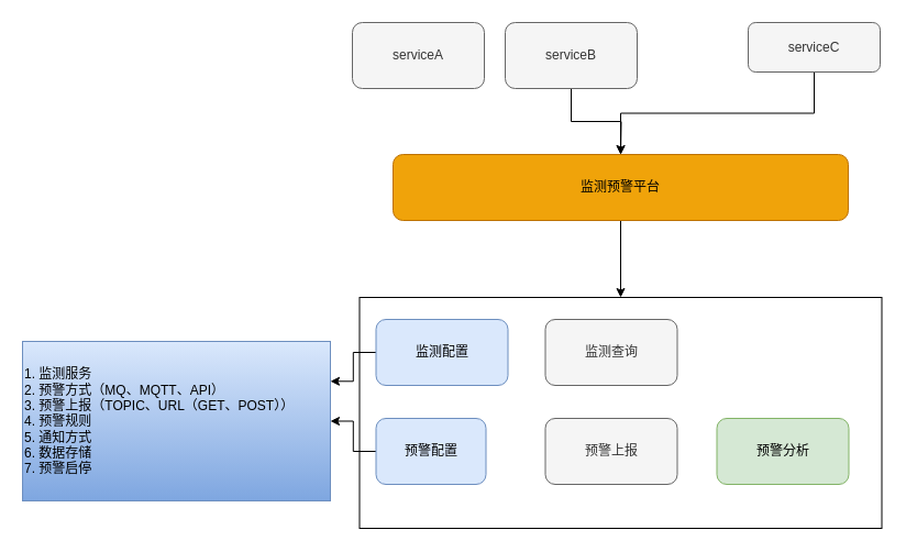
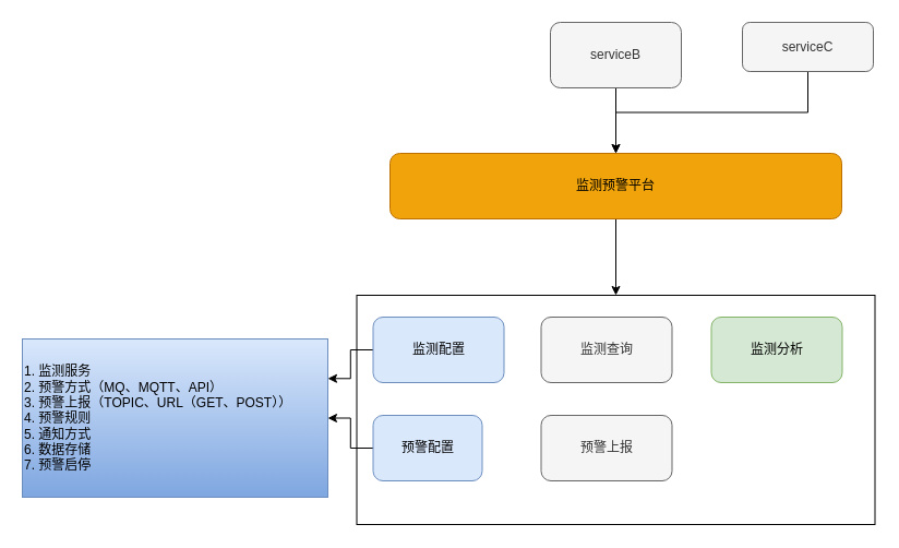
  <mxCell id="0" />
  <mxCell id="1" parent="0" />
- <mxCell id="2" value="serviceA" style="rounded=1;whiteSpace=wrap;html=1;fillColor=#f5f5f5;fontColor=#333333;strokeColor=#666666;" parent="1" vertex="1"><mxGeometry x="320" y="20" width="120" height="60" as="geometry" /></mxCell>
  <mxCell id="3" style="edgeStyle=orthogonalEdgeStyle;rounded=0;orthogonalLoop=1;jettySize=auto;html=1;exitX=0.5;exitY=1;exitDx=0;exitDy=0;" parent="1" source="4" edge="1"><mxGeometry relative="1" as="geometry"><mxPoint x="564" y="140" as="targetPoint" /></mxGeometry></mxCell>
- <mxCell id="4" value="serviceB" style="rounded=1;whiteSpace=wrap;html=1;fillColor=#f5f5f5;fontColor=#333333;strokeColor=#666666;" parent="1" vertex="1"><mxGeometry x="459" y="20" width="120" height="60" as="geometry" /></mxCell>
- <mxCell id="5" style="edgeStyle=orthogonalEdgeStyle;rounded=0;orthogonalLoop=1;jettySize=auto;html=1;exitX=0.5;exitY=1;exitDx=0;exitDy=0;entryX=0.5;entryY=0;entryDx=0;entryDy=0;endArrow=open;" parent="1" source="6" target="8" edge="1"><mxGeometry relative="1" as="geometry" /></mxCell>
+ <mxCell id="4" value="serviceB" style="rounded=1;whiteSpace=wrap;html=1;fillColor=#f5f5f5;fontColor=#333333;strokeColor=#666666;" parent="1" vertex="1"><mxGeometry x="504" y="20" width="120" height="60" as="geometry" /></mxCell>
+ <mxCell id="5" style="edgeStyle=orthogonalEdgeStyle;rounded=0;orthogonalLoop=1;jettySize=auto;html=1;exitX=0.5;exitY=1;exitDx=0;exitDy=0;entryX=0.5;entryY=0;entryDx=0;entryDy=0;" parent="1" source="6" target="8" edge="1"><mxGeometry relative="1" as="geometry" /></mxCell>
  <mxCell id="6" value="serviceC" style="rounded=1;whiteSpace=wrap;html=1;fillColor=#f5f5f5;fontColor=#333333;strokeColor=#666666;" parent="1" vertex="1"><mxGeometry x="680" y="20" width="120" height="45" as="geometry" /></mxCell>
  <mxCell id="7" style="edgeStyle=orthogonalEdgeStyle;rounded=0;orthogonalLoop=1;jettySize=auto;html=1;exitX=0.5;exitY=1;exitDx=0;exitDy=0;entryX=0.5;entryY=0;entryDx=0;entryDy=0;" parent="1" source="8" target="10" edge="1"><mxGeometry relative="1" as="geometry" /></mxCell>
  <mxCell id="8" value="监测预警平台" style="rounded=1;whiteSpace=wrap;html=1;fillColor=#f0a30a;fontColor=#000000;strokeColor=#BD7000;" parent="1" vertex="1"><mxGeometry x="357" y="140" width="414" height="60" as="geometry" /></mxCell>
  <mxCell id="9" value="1.&amp;nbsp;监测服务&lt;br&gt;2.&amp;nbsp;预警方式（MQ、MQTT、API）&lt;br&gt;3.&amp;nbsp;预警上报（TOPIC、URL（GET、POST））&lt;br&gt;4.&amp;nbsp;预警规则&lt;br&gt;5.&amp;nbsp;通知方式&lt;br&gt;6.&amp;nbsp;数据存储&lt;br&gt;7.&amp;nbsp;预警启停&amp;nbsp;" style="rounded=0;whiteSpace=wrap;html=1;align=left;fillColor=#dae8fc;strokeColor=#6c8ebf;gradientColor=#7ea6e0;" parent="1" vertex="1"><mxGeometry x="20" y="310" width="280" height="145" as="geometry" /></mxCell>
  <mxCell id="10" value="" style="rounded=0;whiteSpace=wrap;html=1;align=left;" parent="1" vertex="1"><mxGeometry x="326.5" y="270" width="475" height="210" as="geometry" /></mxCell>
  <mxCell id="11" style="edgeStyle=orthogonalEdgeStyle;rounded=0;orthogonalLoop=1;jettySize=auto;html=1;entryX=1;entryY=0.25;entryDx=0;entryDy=0;" parent="1" source="12" target="9" edge="1"><mxGeometry relative="1" as="geometry" /></mxCell>
  <mxCell id="12" value="监测配置" style="rounded=1;whiteSpace=wrap;html=1;fillColor=#dae8fc;strokeColor=#6c8ebf;" parent="1" vertex="1"><mxGeometry x="341.5" y="290" width="120" height="60" as="geometry" /></mxCell>
  <mxCell id="13" value="监测查询" style="rounded=1;whiteSpace=wrap;html=1;fillColor=#f5f5f5;fontColor=#333333;strokeColor=#666666;" parent="1" vertex="1"><mxGeometry x="495.5" y="290" width="120" height="60" as="geometry" /></mxCell>
+ <mxCell id="14" value="监测分析" style="rounded=1;whiteSpace=wrap;html=1;fillColor=#d5e8d4;strokeColor=#82b366;" parent="1" vertex="1"><mxGeometry x="651.5" y="290" width="120" height="60" as="geometry" /></mxCell>
  <mxCell id="15" style="edgeStyle=orthogonalEdgeStyle;rounded=0;orthogonalLoop=1;jettySize=auto;html=1;entryX=1;entryY=0.5;entryDx=0;entryDy=0;" parent="1" source="16" target="9" edge="1"><mxGeometry relative="1" as="geometry" /></mxCell>
  <mxCell id="16" value="预警配置" style="rounded=1;whiteSpace=wrap;html=1;fillColor=#dae8fc;strokeColor=#6c8ebf;" parent="1" vertex="1"><mxGeometry x="341.5" y="380" width="100" height="60" as="geometry" /></mxCell>
  <mxCell id="17" value="预警上报" style="rounded=1;whiteSpace=wrap;html=1;fillColor=#f5f5f5;fontColor=#333333;strokeColor=#666666;" parent="1" vertex="1"><mxGeometry x="495.5" y="380" width="120" height="60" as="geometry" /></mxCell>
- <mxCell id="18" value="预警分析" style="rounded=1;whiteSpace=wrap;html=1;fillColor=#d5e8d4;strokeColor=#82b366;" parent="1" vertex="1"><mxGeometry x="651.5" y="380" width="120" height="60" as="geometry" /></mxCell>
